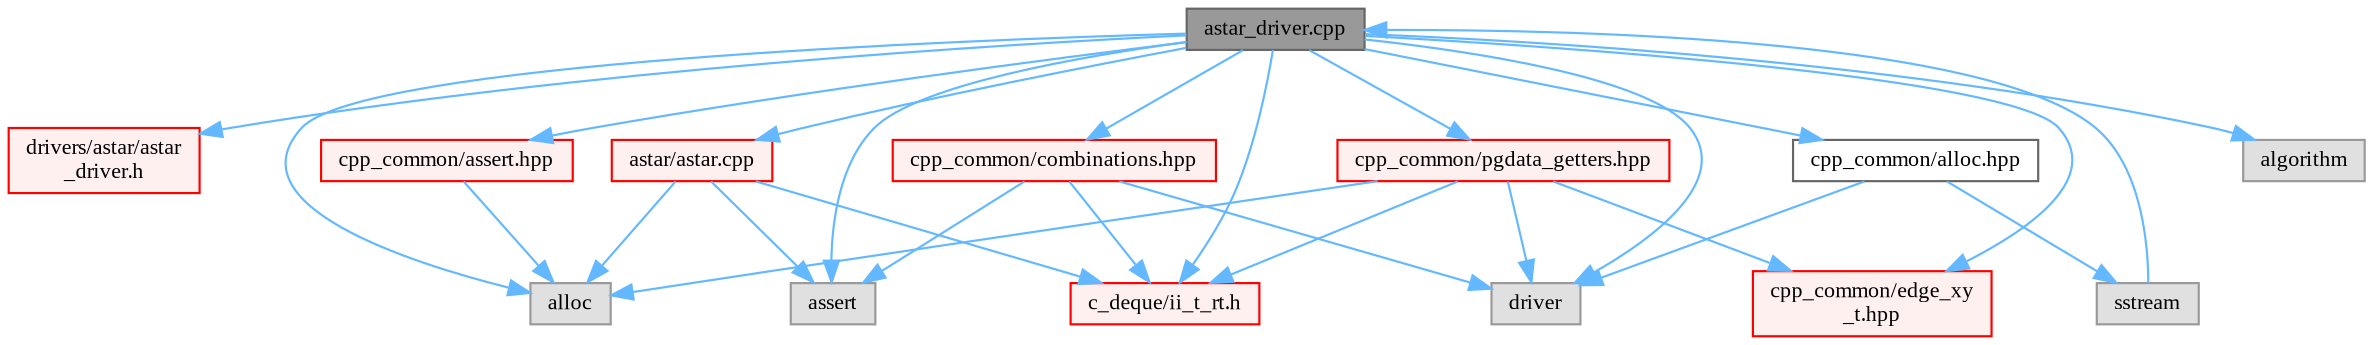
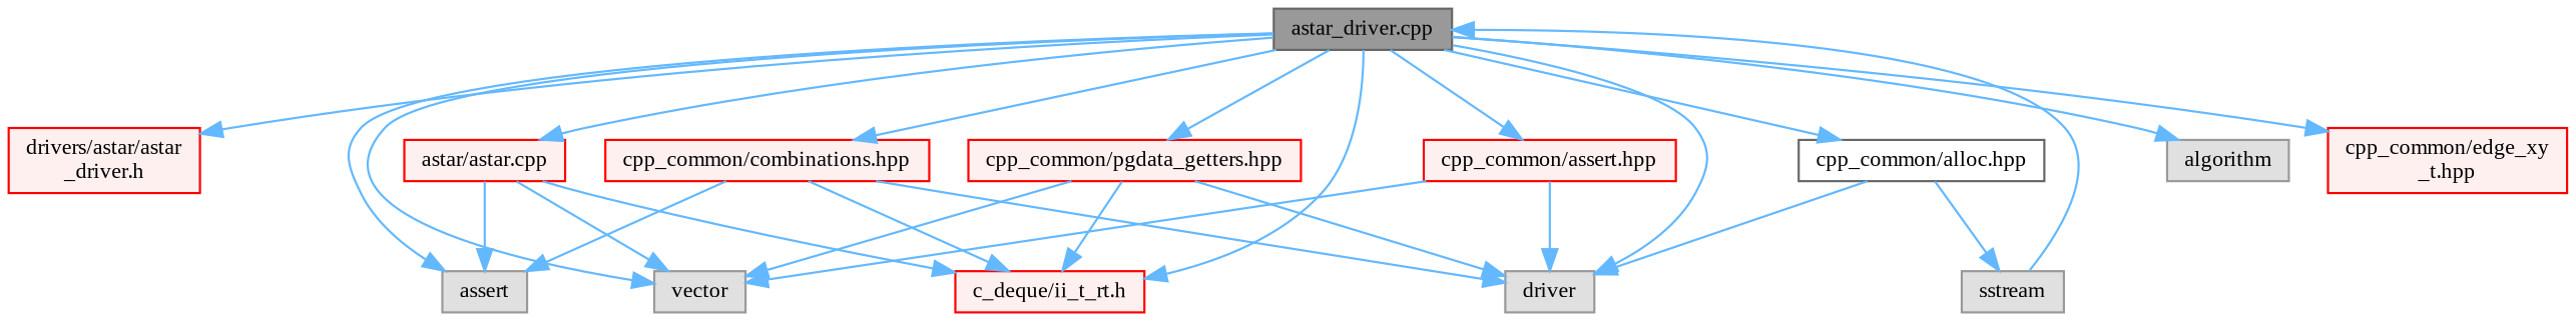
  digraph {
    fontname="Liberation Serif"
    node [color=red fillcolor="#FFF0F0" fontname="Liberation Serif" fontsize=10 shape=box style=filled]
    edge [color=steelblue1 fontname="Liberation Serif" fontsize=10 labelfontname=Helvetica labelfontsize=10 style=solid]
    n1 [color=gray40 fillcolor=grey60 fontcolor=black height=0.2 label="astar_driver.cpp" width=0.4]
    n2 [height=0.2 label="drivers/astar/astar\l_driver.h" width=0.4]
    n3 [color=grey60 fillcolor="#E0E0E0" height=0.2 label=assert width=0.4]
    n4 [color=grey60 fillcolor="#E0E0E0" height=0.2 label=algorithm width=0.4]
-   n5 [color=grey60 fillcolor="#E0E0E0" height=0.2 label=alloc width=0.4]
+   n5 [color=grey60 fillcolor="#E0E0E0" height=0.2 label=vector width=0.4]
    n6 [color=grey60 fillcolor="#E0E0E0" height=0.2 label=driver width=0.4]
    n7 [height=0.2 label="astar/astar.cpp" width=0.4]
    n8 [height=0.2 label="c_deque/ii_t_rt.h" width=0.4]
    n9 [height=0.2 label="cpp_common/combinations.hpp" width=0.4]
    n10 [height=0.2 label="cpp_common/pgdata_getters.hpp" width=0.4]
    n11 [height=0.2 label="cpp_common/edge_xy\l_t.hpp" width=0.4]
    n12 [color=grey40 fillcolor=white height=0.2 label="cpp_common/alloc.hpp" width=0.4]
    n13 [height=0.2 label="cpp_common/assert.hpp" width=0.4]
    n14 [color=grey60 fillcolor="#E0E0E0" height=0.2 label=sstream width=0.4]
    n1 -> n2
    n1 -> n3
    n1 -> n4
    n1 -> n5
    n1 -> n6
    n1 -> n7
    n1 -> n8
    n1 -> n9
    n1 -> n10
    n1 -> n11
    n1 -> n12
    n1 -> n13
    n7 -> n3
    n7 -> n5
    n7 -> n8
    n9 -> n3
    n9 -> n6
    n9 -> n8
    n10 -> n5
    n10 -> n6
    n10 -> n8
-   n10 -> n11
    n12 -> n6
    n12 -> n14
    n13 -> n5
+   n13 -> n6
    n14 -> n1
  }
